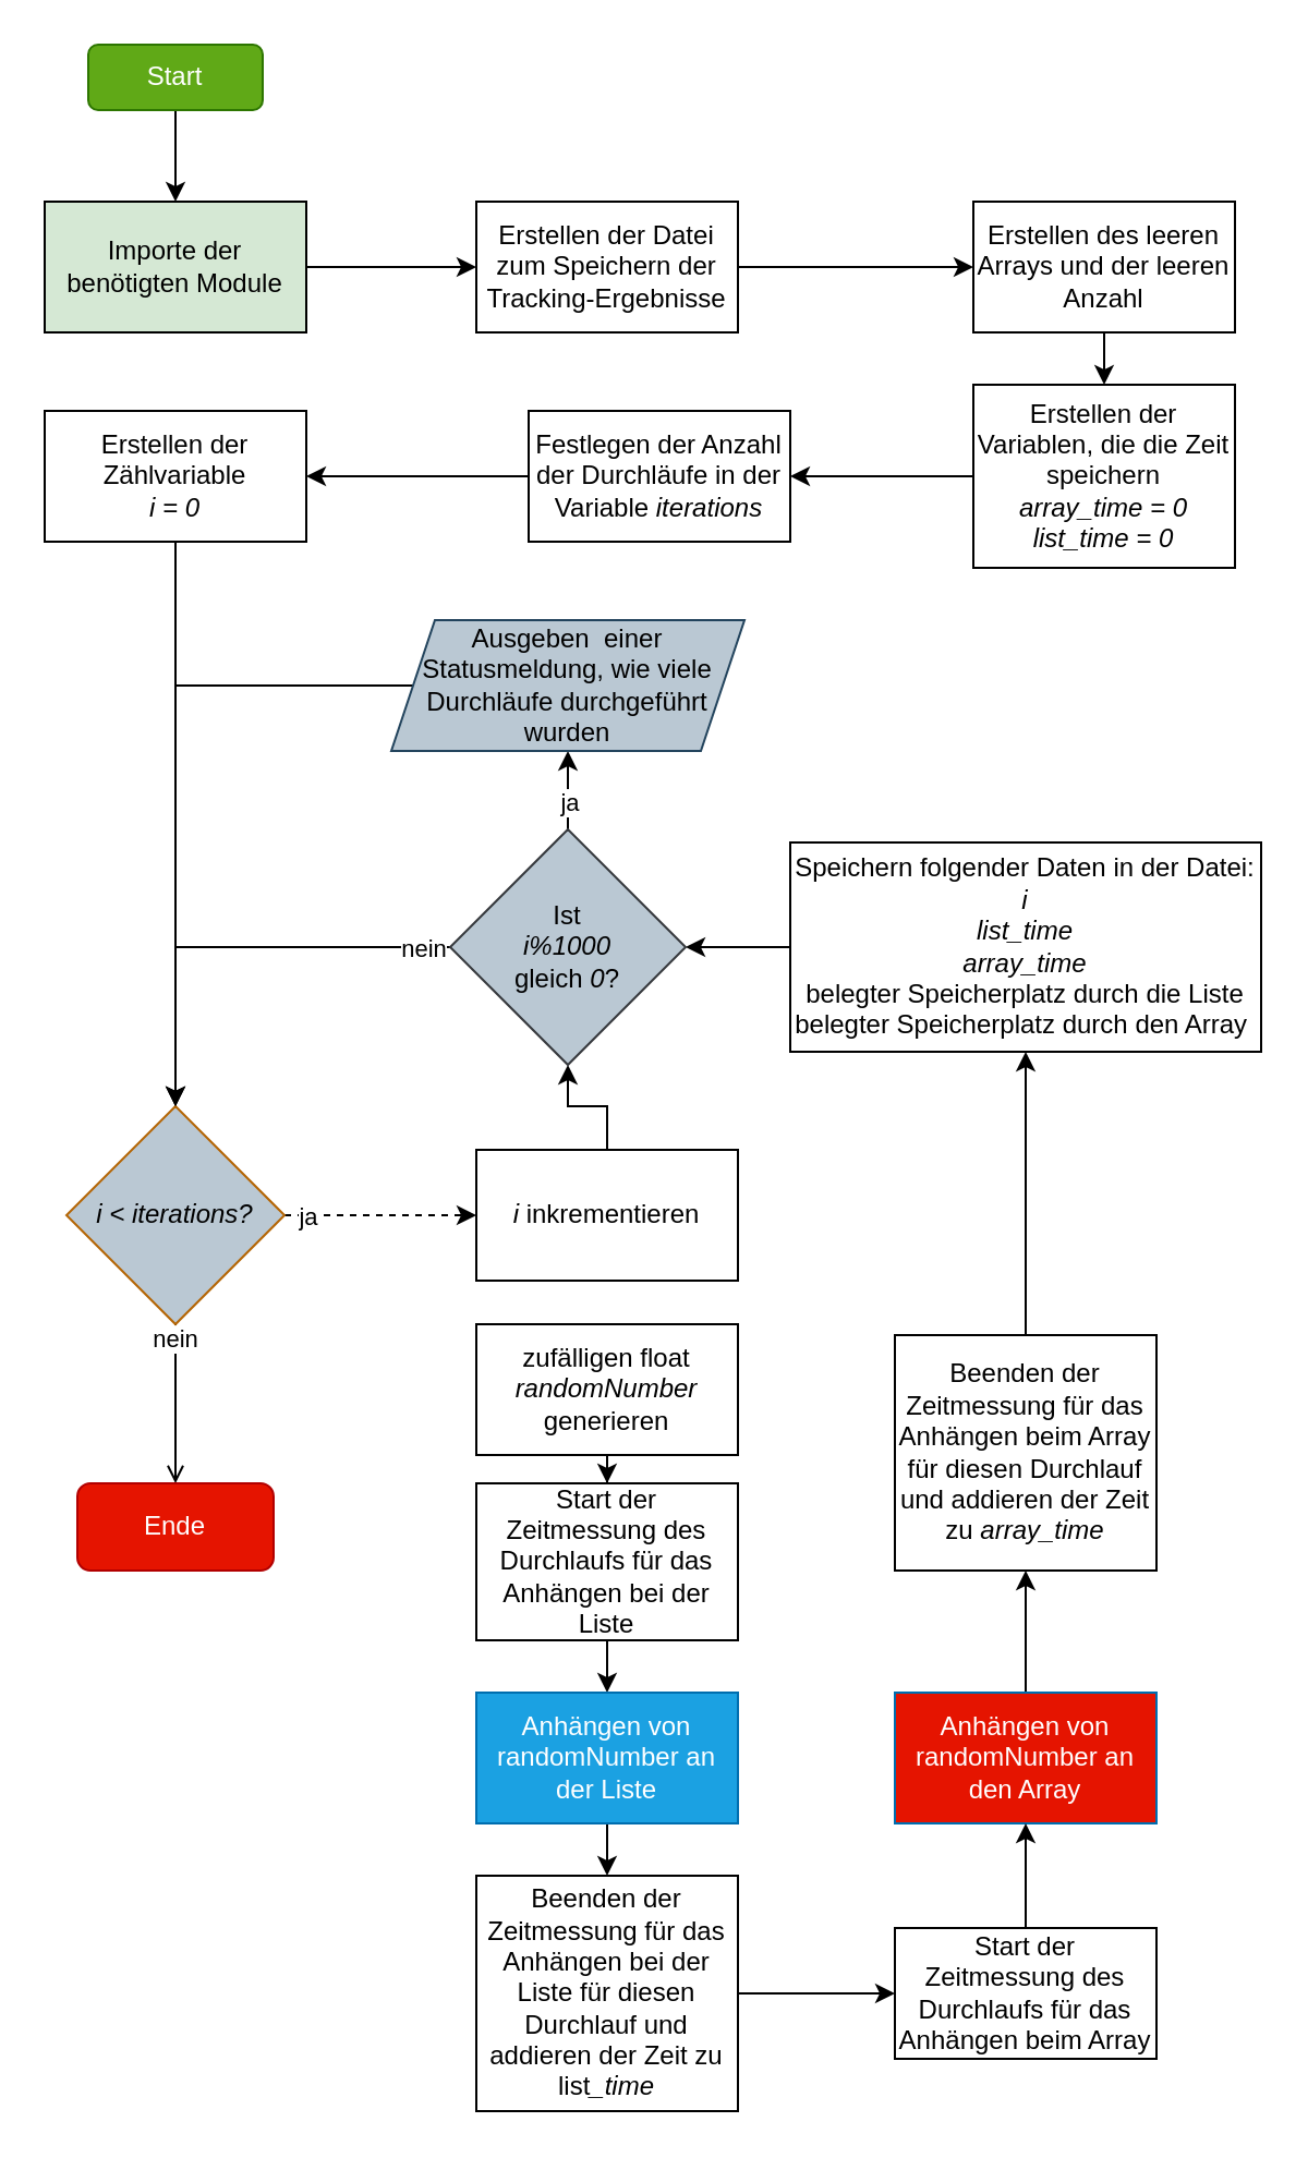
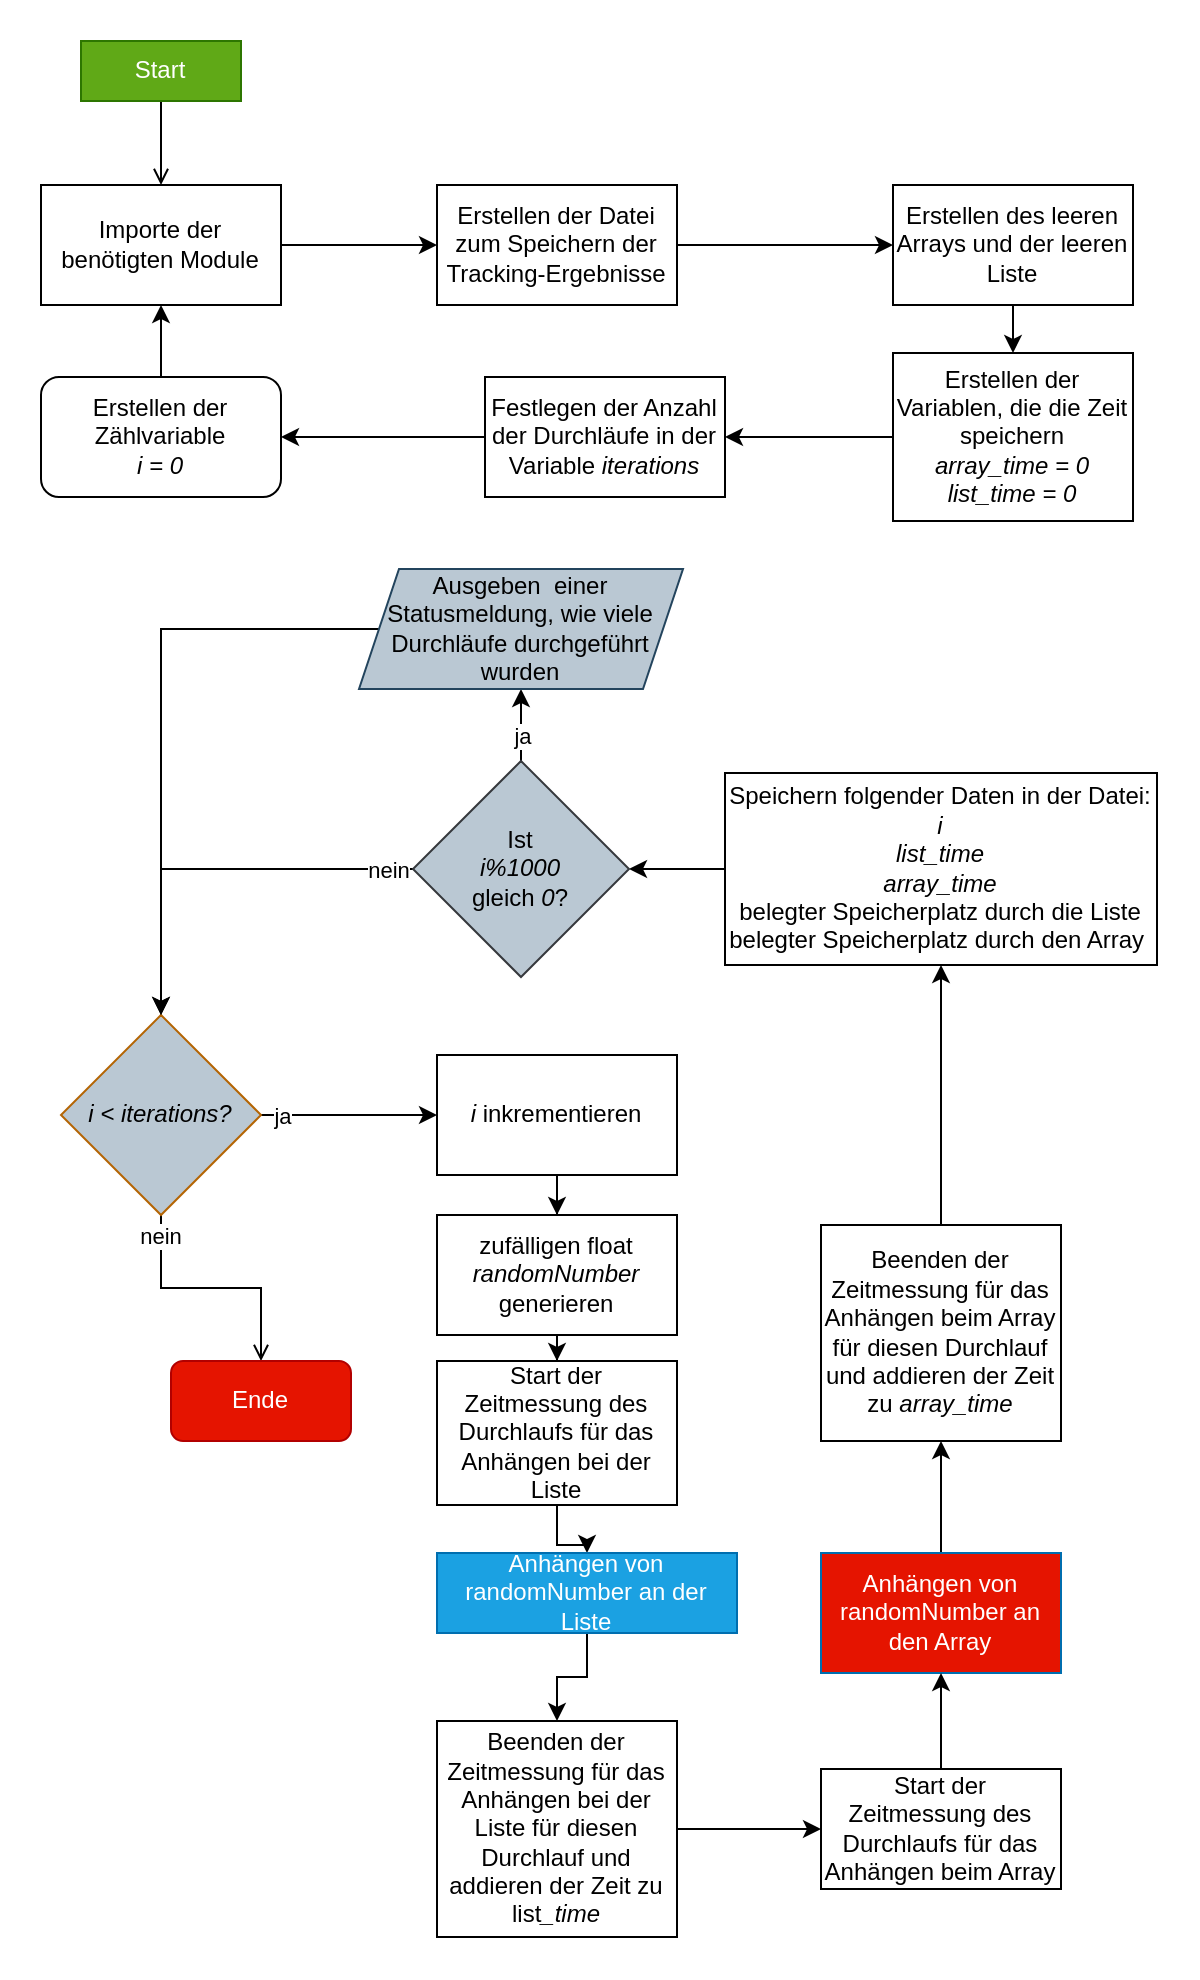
  <mxCell id="0" />
  <mxCell id="1" parent="0" />
- <mxCell id="2" style="edgeStyle=orthogonalEdgeStyle;rounded=0;orthogonalLoop=1;jettySize=auto;html=1;" parent="1" source="3" target="5" edge="1"><mxGeometry relative="1" as="geometry" /></mxCell>
- <mxCell id="3" value="Start" style="rounded=1;whiteSpace=wrap;html=1;fillColor=#60a917;strokeColor=#2D7600;fontColor=#ffffff;" parent="1" vertex="1"><mxGeometry x="40" y="20" width="80" height="30" as="geometry" /></mxCell>
+ <mxCell id="2" style="edgeStyle=orthogonalEdgeStyle;rounded=0;orthogonalLoop=1;jettySize=auto;html=1;endArrow=open;" parent="1" source="3" target="5" edge="1"><mxGeometry relative="1" as="geometry" /></mxCell>
+ <mxCell id="3" value="Start" style="whiteSpace=wrap;html=1;fillColor=#60a917;strokeColor=#2D7600;fontColor=#ffffff;rounded=0;" parent="1" vertex="1"><mxGeometry x="40" y="20" width="80" height="30" as="geometry" /></mxCell>
  <mxCell id="4" style="edgeStyle=orthogonalEdgeStyle;rounded=0;orthogonalLoop=1;jettySize=auto;html=1;" parent="1" source="5" target="7" edge="1"><mxGeometry relative="1" as="geometry" /></mxCell>
- <mxCell id="5" value="Importe der benötigten Module" style="rounded=0;whiteSpace=wrap;html=1;fillColor=#d5e8d4;" parent="1" vertex="1"><mxGeometry x="20" y="92" width="120" height="60" as="geometry" /></mxCell>
+ <mxCell id="5" value="Importe der benötigten Module" style="rounded=0;whiteSpace=wrap;html=1;" parent="1" vertex="1"><mxGeometry x="20" y="92" width="120" height="60" as="geometry" /></mxCell>
  <mxCell id="6" style="edgeStyle=orthogonalEdgeStyle;rounded=0;orthogonalLoop=1;jettySize=auto;html=1;" parent="1" source="7" target="9" edge="1"><mxGeometry relative="1" as="geometry" /></mxCell>
  <mxCell id="7" value="Erstellen der Datei zum Speichern der Tracking-Ergebnisse" style="rounded=0;whiteSpace=wrap;html=1;" parent="1" vertex="1"><mxGeometry x="218" y="92" width="120" height="60" as="geometry" /></mxCell>
  <mxCell id="8" style="edgeStyle=orthogonalEdgeStyle;rounded=0;orthogonalLoop=1;jettySize=auto;html=1;" parent="1" source="9" target="11" edge="1"><mxGeometry relative="1" as="geometry" /></mxCell>
- <mxCell id="9" value="Erstellen des leeren Arrays und der leeren Anzahl" style="rounded=0;whiteSpace=wrap;html=1;" parent="1" vertex="1"><mxGeometry x="446" y="92" width="120" height="60" as="geometry" /></mxCell>
+ <mxCell id="9" value="Erstellen des leeren Arrays und der leeren Liste" style="rounded=0;whiteSpace=wrap;html=1;" parent="1" vertex="1"><mxGeometry x="446" y="92" width="120" height="60" as="geometry" /></mxCell>
  <mxCell id="10" style="edgeStyle=orthogonalEdgeStyle;rounded=0;orthogonalLoop=1;jettySize=auto;html=1;" parent="1" source="11" target="13" edge="1"><mxGeometry relative="1" as="geometry" /></mxCell>
  <mxCell id="11" value="Erstellen der Variablen, die die Zeit speichern&lt;br&gt;&lt;i&gt;array_time = 0&lt;br&gt;list_time = 0&lt;/i&gt;" style="rounded=0;whiteSpace=wrap;html=1;" parent="1" vertex="1"><mxGeometry x="446" y="176" width="120" height="84" as="geometry" /></mxCell>
  <mxCell id="12" style="edgeStyle=orthogonalEdgeStyle;rounded=0;orthogonalLoop=1;jettySize=auto;html=1;" parent="1" source="13" target="15" edge="1"><mxGeometry relative="1" as="geometry" /></mxCell>
  <mxCell id="13" value="Festlegen der Anzahl der Durchläufe in der Variable &lt;i&gt;iterations&lt;/i&gt;" style="rounded=0;whiteSpace=wrap;html=1;" parent="1" vertex="1"><mxGeometry x="242" y="188" width="120" height="60" as="geometry" /></mxCell>
- <mxCell id="14" style="edgeStyle=orthogonalEdgeStyle;rounded=0;orthogonalLoop=1;jettySize=auto;html=1;" parent="1" source="15" target="20" edge="1"><mxGeometry relative="1" as="geometry" /></mxCell>
- <mxCell id="15" value="Erstellen der Zählvariable&lt;br&gt;&lt;i&gt;i = 0&lt;/i&gt;" style="rounded=0;whiteSpace=wrap;html=1;" parent="1" vertex="1"><mxGeometry x="20" y="188" width="120" height="60" as="geometry" /></mxCell>
+ <mxCell id="14" style="edgeStyle=orthogonalEdgeStyle;rounded=0;orthogonalLoop=1;jettySize=auto;html=1;" parent="1" source="15" target="5" edge="1"><mxGeometry relative="1" as="geometry" /></mxCell>
+ <mxCell id="15" value="Erstellen der Zählvariable&lt;br&gt;&lt;i&gt;i = 0&lt;/i&gt;" style="whiteSpace=wrap;html=1;rounded=1;" parent="1" vertex="1"><mxGeometry x="20" y="188" width="120" height="60" as="geometry" /></mxCell>
  <mxCell id="16" style="edgeStyle=orthogonalEdgeStyle;rounded=0;orthogonalLoop=1;jettySize=auto;html=1;endArrow=open;" parent="1" source="20" target="21" edge="1"><mxGeometry relative="1" as="geometry" /></mxCell>
  <mxCell id="17" value="nein" style="edgeLabel;html=1;align=center;verticalAlign=middle;resizable=0;points=[];" parent="16" vertex="1" connectable="0"><mxGeometry x="-0.845" y="-1" relative="1" as="geometry"><mxPoint as="offset" /></mxGeometry></mxCell>
- <mxCell id="18" style="edgeStyle=orthogonalEdgeStyle;rounded=0;orthogonalLoop=1;jettySize=auto;html=1;dashed=1;" parent="1" source="20" target="23" edge="1"><mxGeometry relative="1" as="geometry" /></mxCell>
+ <mxCell id="18" style="edgeStyle=orthogonalEdgeStyle;rounded=0;orthogonalLoop=1;jettySize=auto;html=1;" parent="1" source="20" target="23" edge="1"><mxGeometry relative="1" as="geometry" /></mxCell>
  <mxCell id="19" value="ja" style="edgeLabel;html=1;align=center;verticalAlign=middle;resizable=0;points=[];" parent="18" vertex="1" connectable="0"><mxGeometry x="-0.826" relative="1" as="geometry"><mxPoint x="2.5" as="offset" /></mxGeometry></mxCell>
  <mxCell id="20" value="&lt;i&gt;i &amp;lt; iterations?&lt;/i&gt;" style="rhombus;whiteSpace=wrap;html=1;fillColor=#bac8d3;strokeColor=#b46504;" parent="1" vertex="1"><mxGeometry x="30" y="507" width="100" height="100" as="geometry" /></mxCell>
- <mxCell id="21" value="Ende" style="rounded=1;whiteSpace=wrap;html=1;fillColor=#e51400;strokeColor=#B20000;fontColor=#ffffff;" parent="1" vertex="1"><mxGeometry x="35" y="680" width="90" height="40" as="geometry" /></mxCell>
- <mxCell id="22" style="edgeStyle=orthogonalEdgeStyle;rounded=0;orthogonalLoop=1;jettySize=auto;html=1;" parent="1" source="23" target="42" edge="1"><mxGeometry relative="1" as="geometry" /></mxCell>
+ <mxCell id="21" value="Ende" style="rounded=1;whiteSpace=wrap;html=1;fillColor=#e51400;strokeColor=#B20000;fontColor=#ffffff;" parent="1" vertex="1"><mxGeometry x="85" y="680" width="90" height="40" as="geometry" /></mxCell>
+ <mxCell id="22" style="edgeStyle=orthogonalEdgeStyle;rounded=0;orthogonalLoop=1;jettySize=auto;html=1;" parent="1" source="23" target="25" edge="1"><mxGeometry relative="1" as="geometry" /></mxCell>
  <mxCell id="23" value="&lt;i&gt;i &lt;/i&gt;inkrementieren" style="rounded=0;whiteSpace=wrap;html=1;" parent="1" vertex="1"><mxGeometry x="218" y="527" width="120" height="60" as="geometry" /></mxCell>
  <mxCell id="24" style="edgeStyle=orthogonalEdgeStyle;rounded=0;orthogonalLoop=1;jettySize=auto;html=1;" parent="1" source="25" target="27" edge="1"><mxGeometry relative="1" as="geometry" /></mxCell>
  <mxCell id="25" value="zufälligen float &lt;i&gt;randomNumber&lt;/i&gt; generieren" style="rounded=0;whiteSpace=wrap;html=1;" parent="1" vertex="1"><mxGeometry x="218" y="607" width="120" height="60" as="geometry" /></mxCell>
  <mxCell id="26" style="edgeStyle=orthogonalEdgeStyle;rounded=0;orthogonalLoop=1;jettySize=auto;html=1;entryX=0.5;entryY=0;entryDx=0;entryDy=0;" parent="1" source="27" target="29" edge="1"><mxGeometry relative="1" as="geometry" /></mxCell>
  <mxCell id="27" value="Start der Zeitmessung des Durchlaufs für das Anhängen bei der Liste" style="rounded=0;whiteSpace=wrap;html=1;" parent="1" vertex="1"><mxGeometry x="218" y="680" width="120" height="72" as="geometry" /></mxCell>
  <mxCell id="28" style="edgeStyle=orthogonalEdgeStyle;rounded=0;orthogonalLoop=1;jettySize=auto;html=1;" parent="1" source="29" target="35" edge="1"><mxGeometry relative="1" as="geometry" /></mxCell>
- <mxCell id="29" value="Anhängen von randomNumber an der Liste" style="rounded=0;whiteSpace=wrap;html=1;fillColor=#1ba1e2;strokeColor=#006EAF;fontColor=#ffffff;" parent="1" vertex="1"><mxGeometry x="218" y="776" width="120" height="60" as="geometry" /></mxCell>
+ <mxCell id="29" value="Anhängen von randomNumber an der Liste" style="rounded=0;whiteSpace=wrap;html=1;fillColor=#1ba1e2;strokeColor=#006EAF;fontColor=#ffffff;" parent="1" vertex="1"><mxGeometry x="218" y="776" width="150" height="40" as="geometry" /></mxCell>
  <mxCell id="30" value="Start der Zeitmessung des Durchlaufs für das Anhängen beim Array" style="rounded=0;whiteSpace=wrap;html=1;" parent="1" vertex="1"><mxGeometry x="410" y="884" width="120" height="60" as="geometry" /></mxCell>
  <mxCell id="31" style="edgeStyle=orthogonalEdgeStyle;rounded=0;orthogonalLoop=1;jettySize=auto;html=1;" parent="1" source="44" target="33" edge="1"><mxGeometry relative="1" as="geometry" /></mxCell>
  <mxCell id="32" style="edgeStyle=orthogonalEdgeStyle;rounded=0;orthogonalLoop=1;jettySize=auto;html=1;" parent="1" source="33" target="37" edge="1"><mxGeometry relative="1" as="geometry" /></mxCell>
  <mxCell id="33" value="Beenden der Zeitmessung für das Anhängen beim Array für diesen Durchlauf und addieren der Zeit zu &lt;i&gt;array_time&lt;/i&gt;" style="rounded=0;whiteSpace=wrap;html=1;" parent="1" vertex="1"><mxGeometry x="410" y="612" width="120" height="108" as="geometry" /></mxCell>
  <mxCell id="34" style="edgeStyle=orthogonalEdgeStyle;rounded=0;orthogonalLoop=1;jettySize=auto;html=1;" parent="1" source="35" target="30" edge="1"><mxGeometry relative="1" as="geometry" /></mxCell>
  <mxCell id="35" value="Beenden der Zeitmessung für das Anhängen bei der Liste für diesen Durchlauf und addieren der Zeit zu list&lt;i&gt;_time&lt;/i&gt;" style="rounded=0;whiteSpace=wrap;html=1;" parent="1" vertex="1"><mxGeometry x="218" y="860" width="120" height="108" as="geometry" /></mxCell>
  <mxCell id="36" style="edgeStyle=orthogonalEdgeStyle;rounded=0;orthogonalLoop=1;jettySize=auto;html=1;" parent="1" source="37" target="42" edge="1"><mxGeometry relative="1" as="geometry" /></mxCell>
  <mxCell id="37" value="Speichern folgender Daten in der Datei:&lt;br&gt;&lt;i&gt;i&lt;/i&gt;&lt;br&gt;&lt;i&gt;list_time&lt;br&gt;array_time&lt;br&gt;&lt;/i&gt;belegter Speicherplatz durch die Liste&lt;br&gt;belegter Speicherplatz durch den Array&amp;nbsp;" style="rounded=0;whiteSpace=wrap;html=1;" parent="1" vertex="1"><mxGeometry x="362" y="386" width="216" height="96" as="geometry" /></mxCell>
  <mxCell id="38" style="edgeStyle=orthogonalEdgeStyle;rounded=0;orthogonalLoop=1;jettySize=auto;html=1;" parent="1" source="42" target="20" edge="1"><mxGeometry relative="1" as="geometry" /></mxCell>
  <mxCell id="39" value="nein" style="edgeLabel;html=1;align=center;verticalAlign=middle;resizable=0;points=[];" parent="38" vertex="1" connectable="0"><mxGeometry x="-0.921" relative="1" as="geometry"><mxPoint x="-4.5" as="offset" /></mxGeometry></mxCell>
  <mxCell id="40" style="edgeStyle=orthogonalEdgeStyle;rounded=0;orthogonalLoop=1;jettySize=auto;html=1;" parent="1" source="42" target="46" edge="1"><mxGeometry relative="1" as="geometry"><mxPoint x="260" y="344" as="targetPoint" /></mxGeometry></mxCell>
  <mxCell id="41" value="ja" style="edgeLabel;html=1;align=center;verticalAlign=middle;resizable=0;points=[];" parent="40" vertex="1" connectable="0"><mxGeometry x="-0.726" relative="1" as="geometry"><mxPoint y="-6.17" as="offset" /></mxGeometry></mxCell>
  <mxCell id="42" value="Ist&lt;br&gt;&lt;i&gt;i%1000&lt;br&gt;&lt;/i&gt;gleich &lt;i&gt;0&lt;/i&gt;?" style="rhombus;whiteSpace=wrap;html=1;fillColor=#bac8d3;strokeColor=#36393d;" parent="1" vertex="1"><mxGeometry x="206" y="380" width="108" height="108" as="geometry" /></mxCell>
  <mxCell id="43" style="edgeStyle=orthogonalEdgeStyle;rounded=0;orthogonalLoop=1;jettySize=auto;html=1;" parent="1" source="46" target="20" edge="1"><mxGeometry relative="1" as="geometry"><mxPoint x="200" y="314" as="sourcePoint" /></mxGeometry></mxCell>
  <mxCell id="44" value="Anhängen von randomNumber an den Array" style="rounded=0;whiteSpace=wrap;html=1;fillColor=#e51400;strokeColor=#006EAF;fontColor=#ffffff;" parent="1" vertex="1"><mxGeometry x="410" y="776" width="120" height="60" as="geometry" /></mxCell>
  <mxCell id="45" style="edgeStyle=orthogonalEdgeStyle;rounded=0;orthogonalLoop=1;jettySize=auto;html=1;" parent="1" source="30" target="44" edge="1"><mxGeometry relative="1" as="geometry"><mxPoint x="900" y="824" as="targetPoint" /><mxPoint x="900" y="896" as="sourcePoint" /></mxGeometry></mxCell>
  <mxCell id="46" value="&lt;span&gt;Ausgeben&amp;nbsp; einer Statusmeldung, wie viele Durchläufe durchgeführt wurden&lt;/span&gt;" style="shape=parallelogram;perimeter=parallelogramPerimeter;whiteSpace=wrap;html=1;fixedSize=1;fillColor=#bac8d3;strokeColor=#23445d;" parent="1" vertex="1"><mxGeometry x="179" y="284" width="162" height="60" as="geometry" /></mxCell>
